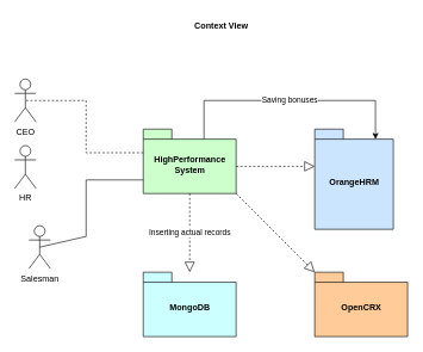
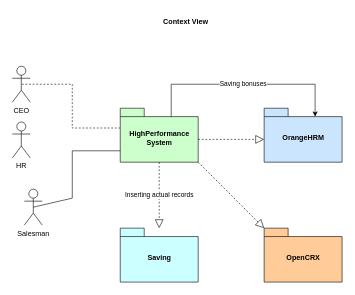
  <mxCell id="0" />
  <mxCell id="1" parent="0" />
  <mxCell id="2" value="HighPerformance &lt;br&gt;System" style="shape=folder;fontStyle=1;spacingTop=10;tabWidth=40;tabHeight=14;tabPosition=left;html=1;fillColor=#CCFFCC;" parent="1" vertex="1"><mxGeometry x="200" y="180" width="130" height="90" as="geometry" /></mxCell>
- <mxCell id="3" value="OrangeHRM" style="shape=folder;fontStyle=1;spacingTop=10;tabWidth=40;tabHeight=14;tabPosition=left;html=1;fillColor=#CCE5FF;strokeColor=#000000;" parent="1" vertex="1"><mxGeometry x="440" y="180" width="110" height="140" as="geometry" /></mxCell>
+ <mxCell id="3" value="OrangeHRM" style="shape=folder;fontStyle=1;spacingTop=10;tabWidth=40;tabHeight=14;tabPosition=left;html=1;fillColor=#CCE5FF;strokeColor=#000000;" parent="1" vertex="1"><mxGeometry x="440" y="180" width="130" height="90" as="geometry" /></mxCell>
  <mxCell id="4" value="OpenCRX" style="shape=folder;fontStyle=1;spacingTop=10;tabWidth=40;tabHeight=14;tabPosition=left;html=1;fillColor=#FFCC99;" parent="1" vertex="1"><mxGeometry x="440" y="380" width="130" height="90" as="geometry" /></mxCell>
- <mxCell id="5" value="MongoDB" style="shape=folder;fontStyle=1;spacingTop=10;tabWidth=40;tabHeight=14;tabPosition=left;html=1;fillColor=#CCFFFF;" parent="1" vertex="1"><mxGeometry x="200" y="380" width="130" height="90" as="geometry" /></mxCell>
+ <mxCell id="5" value="Saving" style="shape=folder;fontStyle=1;spacingTop=10;tabWidth=40;tabHeight=14;tabPosition=left;html=1;fillColor=#CCFFFF;" parent="1" vertex="1"><mxGeometry x="200" y="380" width="130" height="90" as="geometry" /></mxCell>
  <mxCell id="6" value="HR" style="shape=umlActor;verticalLabelPosition=bottom;verticalAlign=top;html=1;fillColor=#FFFFFF;" parent="1" vertex="1"><mxGeometry x="20" y="203" width="30" height="60" as="geometry" /></mxCell>
  <mxCell id="7" value="CEO" style="shape=umlActor;verticalLabelPosition=bottom;verticalAlign=top;html=1;fillColor=#FFFFFF;" parent="1" vertex="1"><mxGeometry x="20" y="110" width="30" height="60" as="geometry" /></mxCell>
  <mxCell id="8" value="Salesman" style="shape=umlActor;verticalLabelPosition=bottom;verticalAlign=top;html=1;fillColor=#FFFFFF;" parent="1" vertex="1"><mxGeometry x="40" y="315" width="30" height="60" as="geometry" /></mxCell>
  <mxCell id="9" value="" style="endArrow=none;html=1;rounded=0;exitX=0.5;exitY=0.5;exitDx=0;exitDy=0;exitPerimeter=0;entryX=0;entryY=0;entryDx=0;entryDy=71;entryPerimeter=0;" parent="1" source="8" target="2" edge="1"><mxGeometry width="50" height="50" relative="1" as="geometry"><mxPoint x="90" y="305" as="sourcePoint" /><mxPoint x="140" y="255" as="targetPoint" /><Array as="points"><mxPoint x="120" y="330" /><mxPoint x="120" y="251" /></Array></mxGeometry></mxCell>
  <mxCell id="10" value="" style="endArrow=none;html=1;rounded=0;entryX=0.5;entryY=0.5;entryDx=0;entryDy=0;entryPerimeter=0;exitX=0;exitY=0;exitDx=0;exitDy=33;exitPerimeter=0;dashed=1;" parent="1" source="2" target="7" edge="1"><mxGeometry width="50" height="50" relative="1" as="geometry"><mxPoint x="310" y="270" as="sourcePoint" /><mxPoint x="360" y="220" as="targetPoint" /><Array as="points"><mxPoint x="120" y="213" /><mxPoint x="120" y="140" /></Array></mxGeometry></mxCell>
  <mxCell id="11" value="Saving bonuses" style="endArrow=classic;html=1;rounded=0;exitX=0;exitY=0;exitDx=85;exitDy=14;exitPerimeter=0;entryX=0;entryY=0;entryDx=85;entryDy=14;entryPerimeter=0;" parent="1" source="2" target="3" edge="1"><mxGeometry width="50" height="50" relative="1" as="geometry"><mxPoint x="310" y="270" as="sourcePoint" /><mxPoint x="360" y="220" as="targetPoint" /><Array as="points"><mxPoint x="285" y="140" /><mxPoint x="525" y="140" /></Array></mxGeometry></mxCell>
  <mxCell id="12" value="" style="endArrow=block;dashed=1;endFill=0;endSize=12;html=1;rounded=0;exitX=0;exitY=0;exitDx=130;exitDy=52;exitPerimeter=0;entryX=0;entryY=0;entryDx=0;entryDy=52;entryPerimeter=0;" parent="1" source="2" target="3" edge="1"><mxGeometry width="160" relative="1" as="geometry"><mxPoint x="310" y="310" as="sourcePoint" /><mxPoint x="470" y="310" as="targetPoint" /></mxGeometry></mxCell>
  <mxCell id="13" value="Inserting actual records" style="endArrow=block;dashed=1;endFill=0;endSize=12;html=1;rounded=0;exitX=0.5;exitY=1;exitDx=0;exitDy=0;exitPerimeter=0;" parent="1" source="2" target="5" edge="1"><mxGeometry width="160" relative="1" as="geometry"><mxPoint x="279" y="310" as="sourcePoint" /><mxPoint x="389" y="310" as="targetPoint" /></mxGeometry></mxCell>
  <mxCell id="14" value="" style="endArrow=block;dashed=1;endFill=0;endSize=12;html=1;rounded=0;exitX=0;exitY=0;exitDx=130;exitDy=90;exitPerimeter=0;entryX=0;entryY=0;entryDx=0;entryDy=0;entryPerimeter=0;" parent="1" source="2" target="4" edge="1"><mxGeometry width="160" relative="1" as="geometry"><mxPoint x="350" y="252" as="sourcePoint" /><mxPoint x="460" y="252" as="targetPoint" /></mxGeometry></mxCell>
  <mxCell id="15" value="Context View" style="text;align=center;fontStyle=1;verticalAlign=middle;spacingLeft=3;spacingRight=3;strokeColor=none;rotatable=0;points=[[0,0.5],[1,0.5]];portConstraint=eastwest;fillColor=#FFFFFF;" parent="1" vertex="1"><mxGeometry x="210" y="20" width="199" height="30" as="geometry" /></mxCell>
